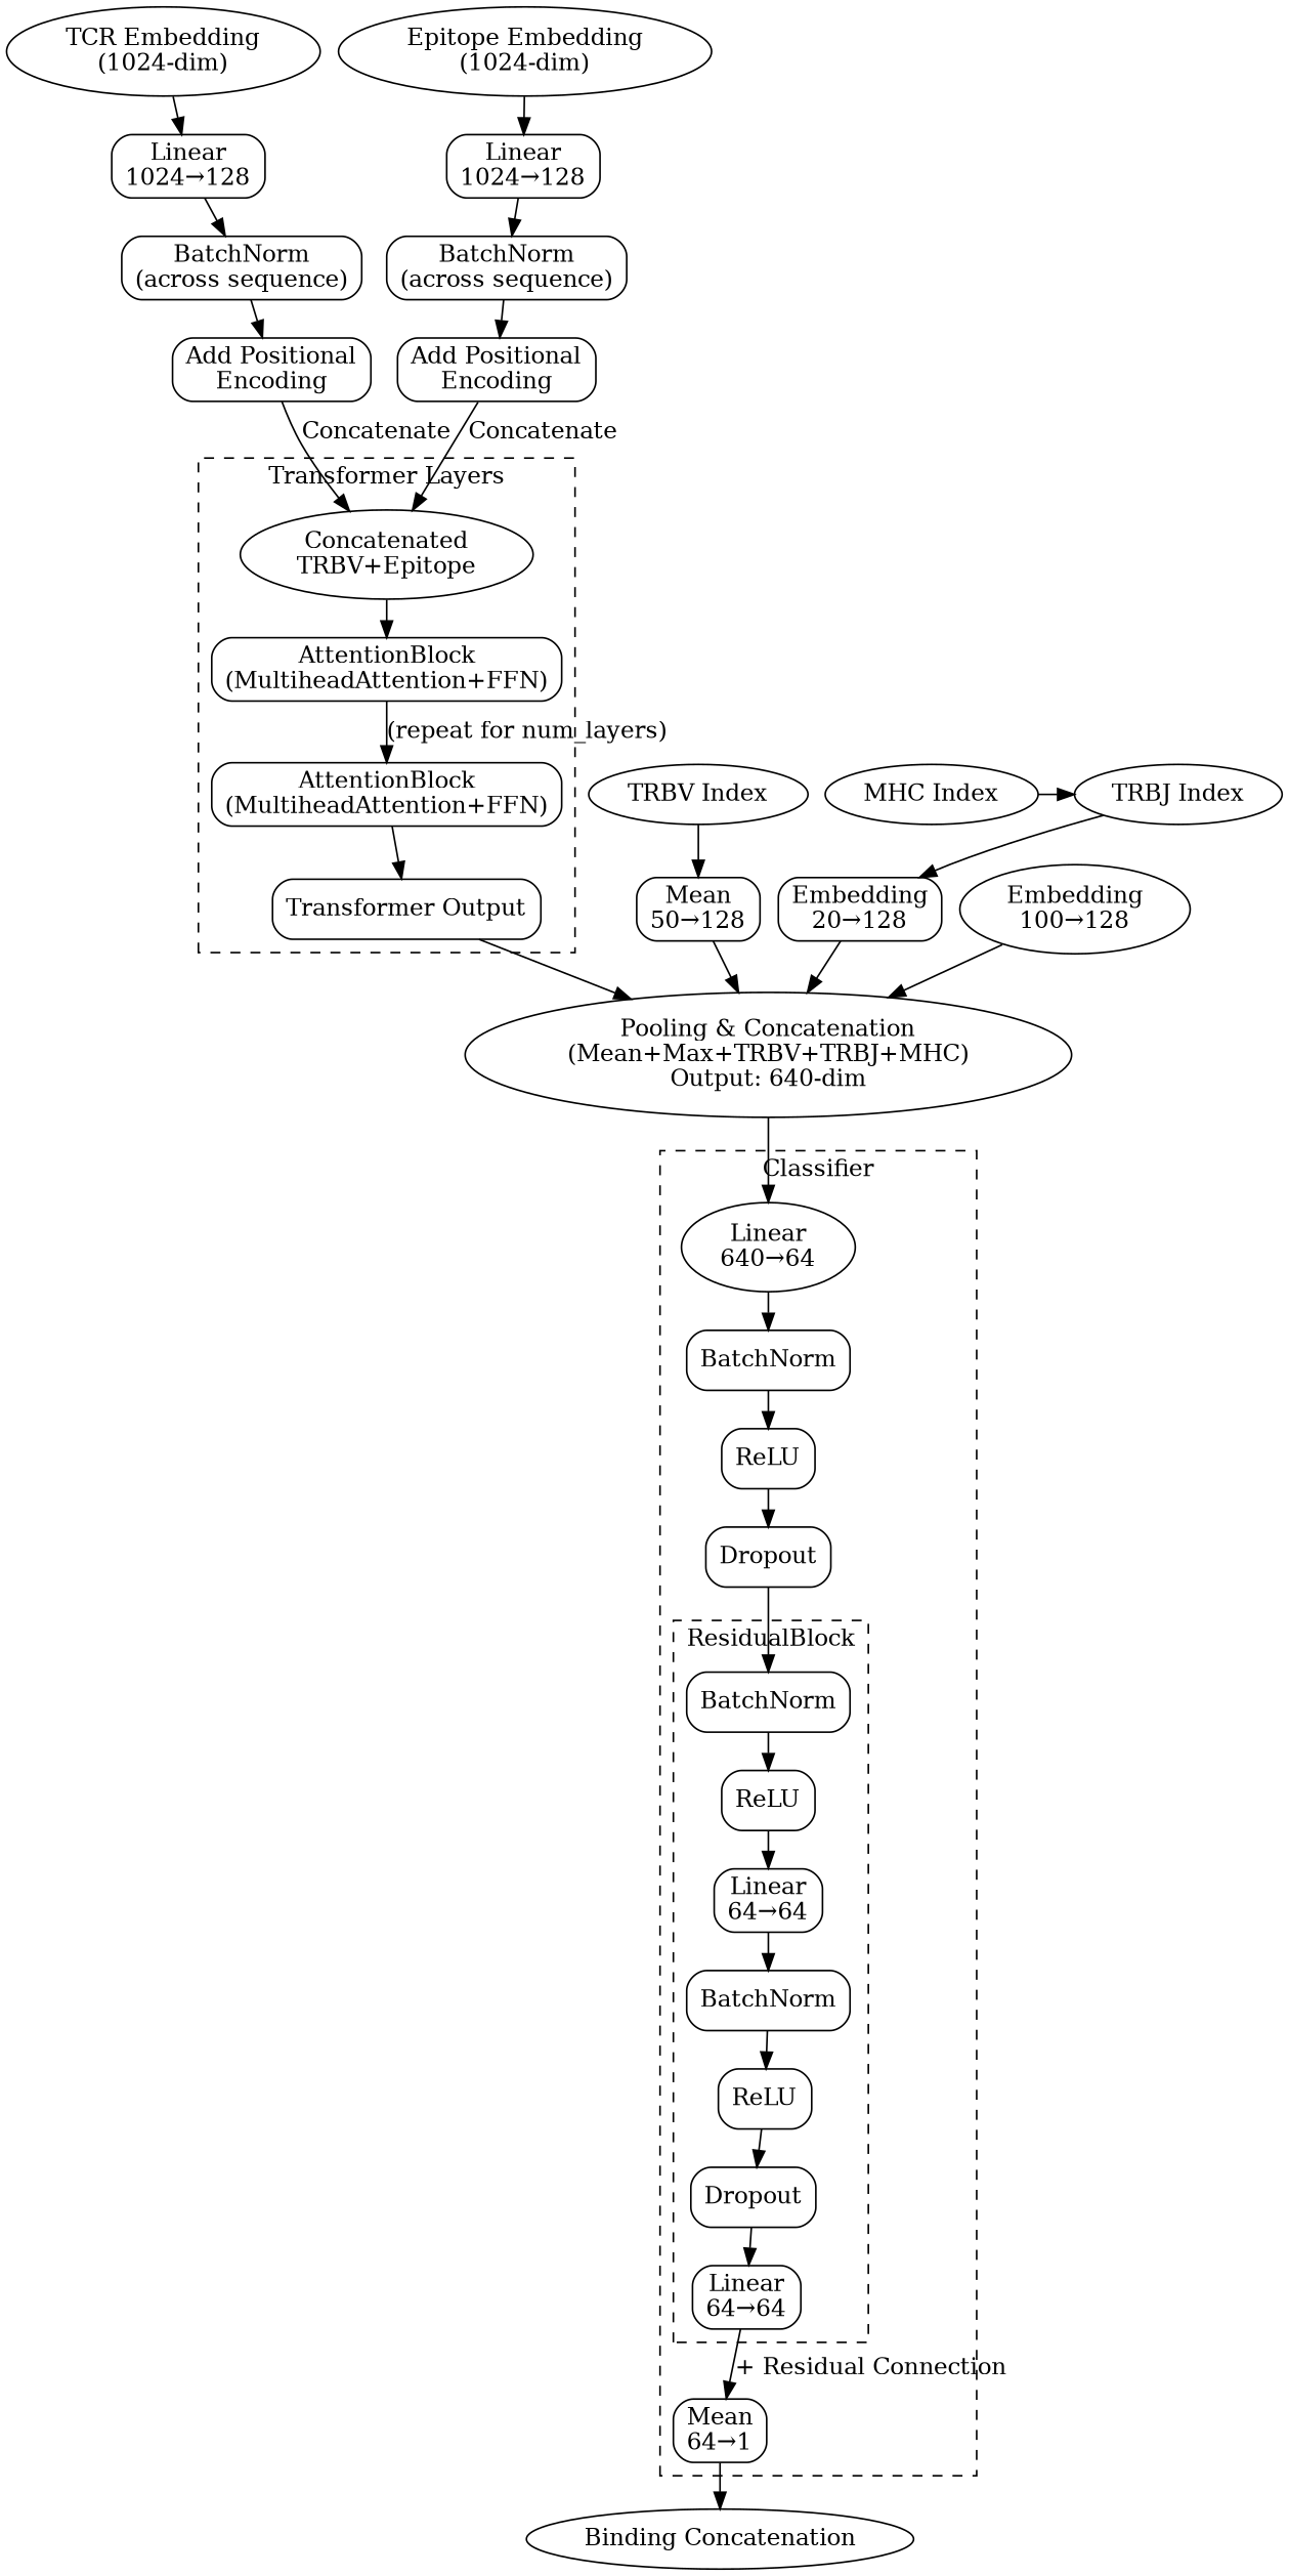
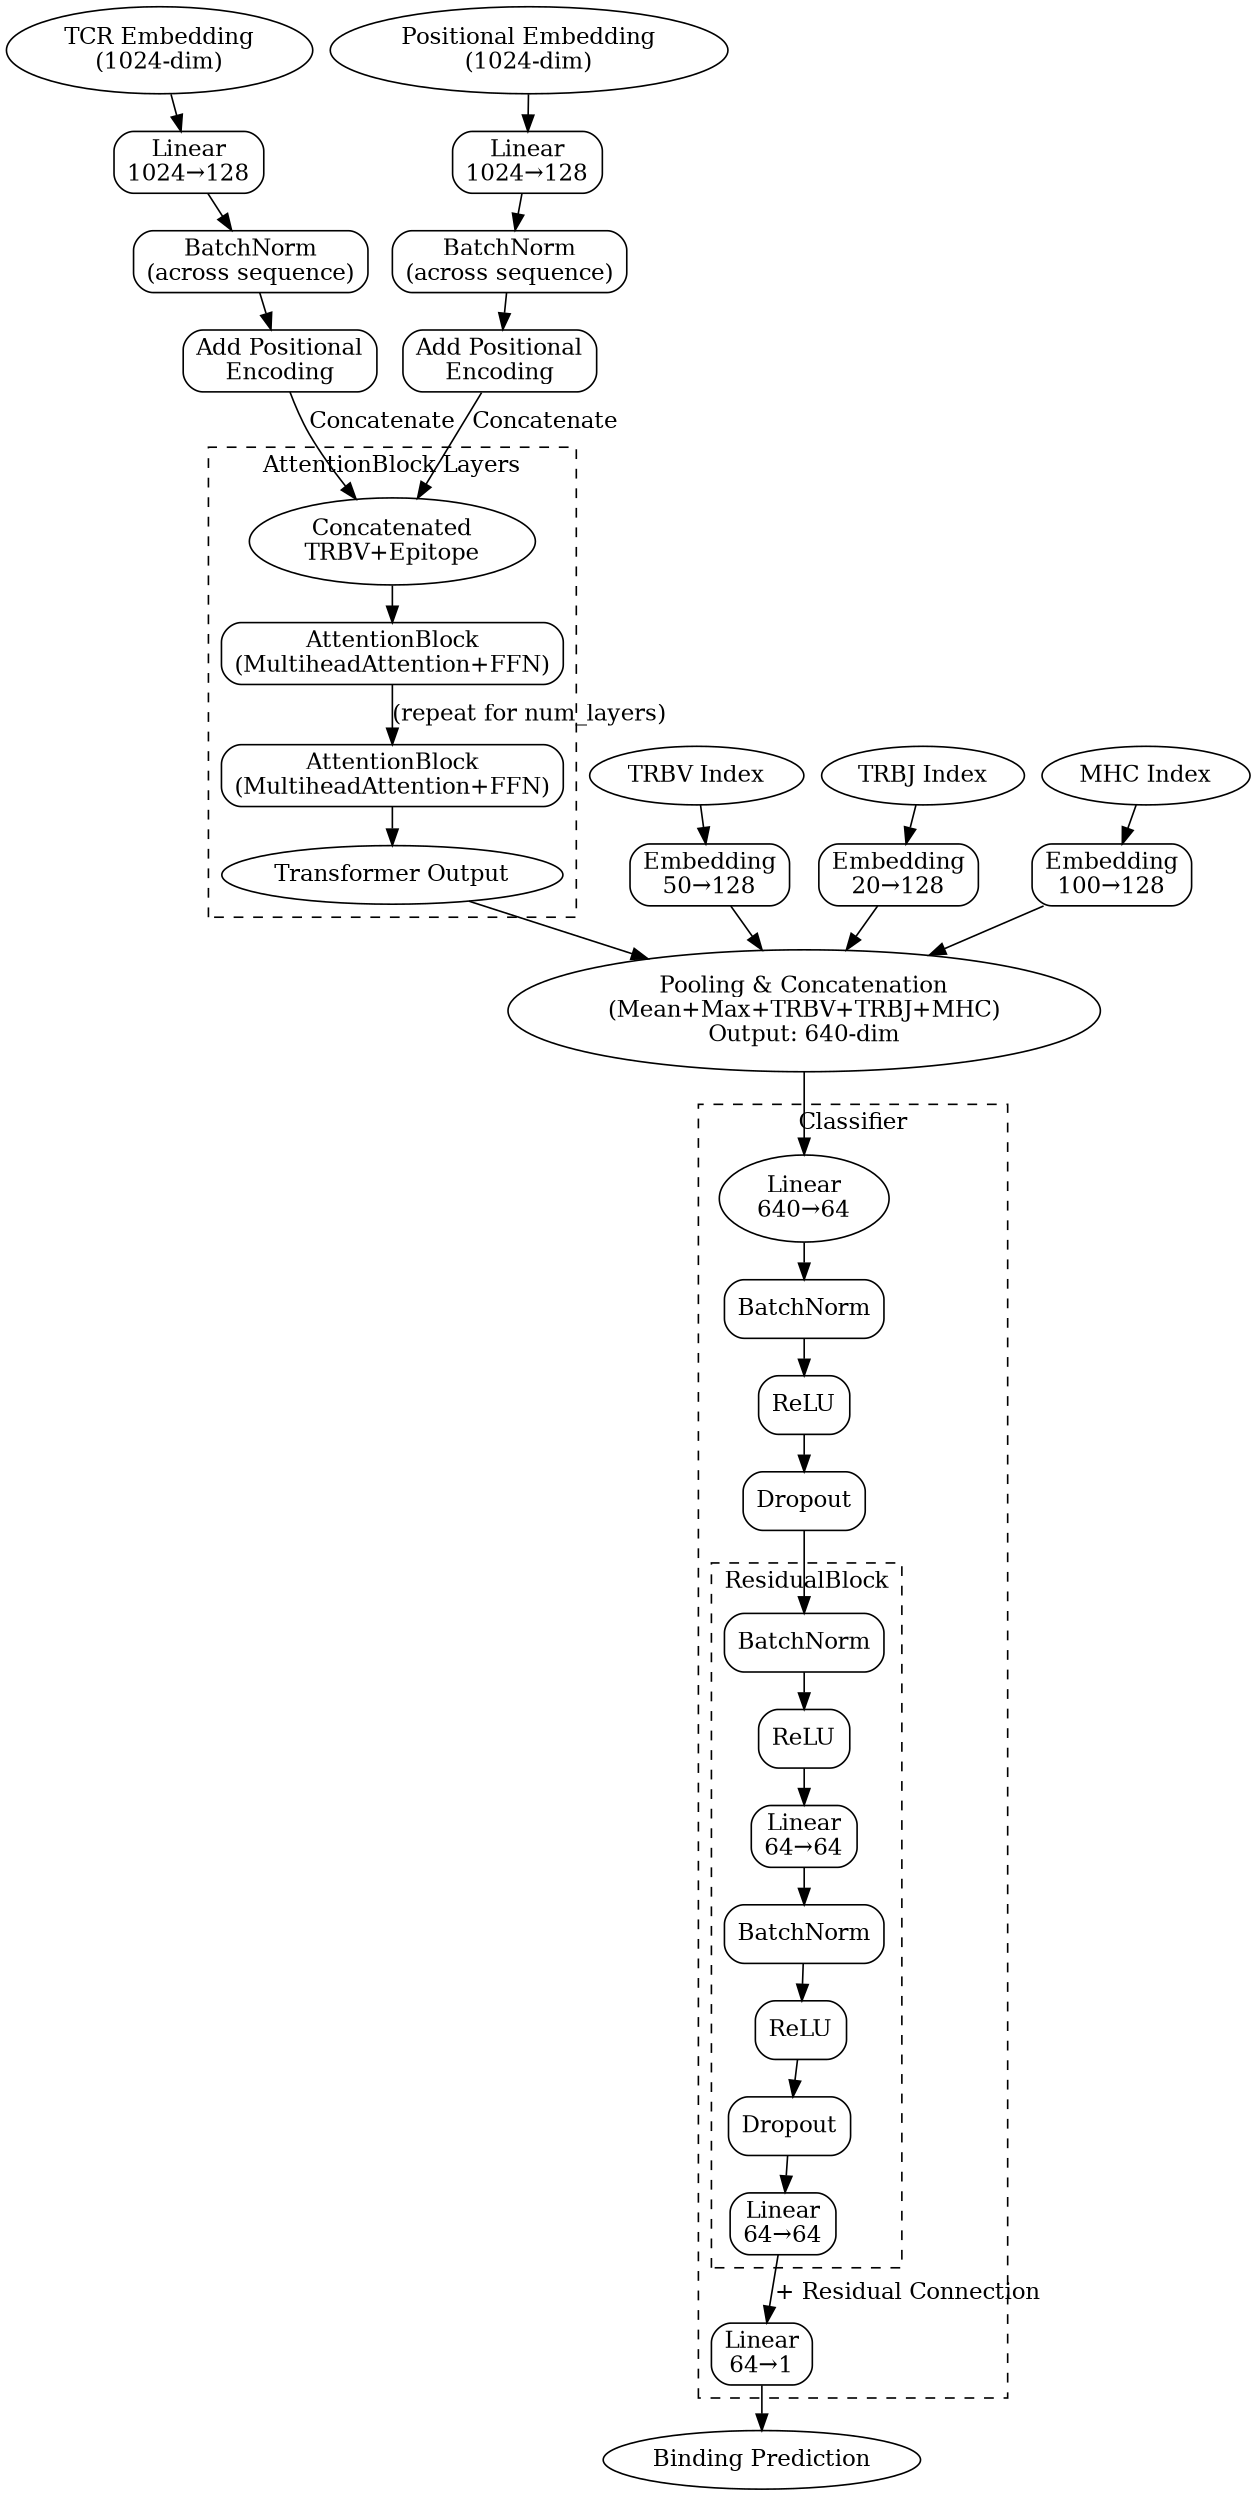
  digraph {
    nodesep=0.15
    rankdir=TB
    ranksep=0.3
    node [shape=box style=rounded]
    n1 [label="TCR Embedding\n(1024-dim)" shape=oval]
-   n2 [label="Epitope Embedding\n(1024-dim)" shape=oval]
+   n2 [label="Positional Embedding\n(1024-dim)" shape=oval]
    n3 [label="TRBV Index" shape=oval]
    n4 [label="TRBJ Index" shape=oval]
    n5 [label="MHC Index" shape=oval]
    n6 [label="Linear\n1024→128"]
    n7 [label="Linear\n1024→128"]
-   n8 [label="Mean\n50→128"]
+   n8 [label="Embedding\n50→128"]
    n9 [label="Embedding\n20→128"]
-   n10 [label="Embedding\n100→128" shape=ellipse]
+   n10 [label="Embedding\n100→128"]
    n11 [label="BatchNorm\n(across sequence)"]
    n12 [label="BatchNorm\n(across sequence)"]
    n13 [label="Add Positional\nEncoding"]
    n14 [label="Add Positional\nEncoding"]
    n15 [label="Concatenated\nTRBV+Epitope" shape=ellipse]
    n16 [label="AttentionBlock\n(MultiheadAttention+FFN)"]
    n17 [label="AttentionBlock\n(MultiheadAttention+FFN)"]
-   n18 [label="Transformer Output"]
+   n18 [label="Transformer Output" shape=ellipse]
    n19 [label=BatchNorm]
    n20 [label=ReLU]
    n21 [label="Linear\n64→64"]
    n22 [label=BatchNorm]
    n23 [label=ReLU]
    n24 [label=Dropout]
    n25 [label="Linear\n64→64"]
    n26 [label="Linear\n640→64" shape=ellipse]
    n27 [label=BatchNorm]
    n28 [label=ReLU]
    n29 [label=Dropout]
-   n30 [label="Mean\n64→1"]
+   n30 [label="Linear\n64→1"]
    n31 [label="Pooling & Concatenation\n(Mean+Max+TRBV+TRBJ+MHC)\nOutput: 640-dim" shape=ellipse]
-   n32 [label="Binding Concatenation" shape=oval]
+   n32 [label="Binding Prediction" shape=oval]
    subgraph sub_1 {
      n1
      n2
      n3
      n4
      n5
    }
    subgraph sub_2 {
      rank=same
      n1
      n2
    }
    subgraph sub_3 {
      rank=same
      n3
      n4
      n5
    }
    subgraph sub_4 {
      rank=same
      n6
      n7
    }
    subgraph sub_5 {
      rank=same
      n8
      n9
      n10
    }
    subgraph sub_6 {
      rank=same
      n11
      n12
    }
    subgraph sub_7 {
      rank=same
      n13
      n14
    }
    subgraph cluster_8 {
      label="Embedding Layers"
      style=dashed
    }
    subgraph cluster_9 {
      label=Preprocessing
      style=dashed
    }
    subgraph cluster_10 {
-     label="Transformer Layers"
+     label="AttentionBlock Layers"
      style=dashed
      n15
      n16
      n17
      n18
    }
    subgraph cluster_11 {
      label=Classifier
      style=dashed
      n26
      n27
      n28
      n29
      n30
      subgraph cluster_12 {
        label=ResidualBlock
        style=dashed
        n19
        n20
        n21
        n22
        n23
        n24
        n25
      }
    }
    n1 -> n6
    n2 -> n7
    n3 -> n8
    n4 -> n9
-   n5 -> n4
+   n5 -> n10
    n6 -> n11
    n7 -> n12
    n8 -> n31
    n9 -> n31
    n10 -> n31
    n11 -> n13
    n12 -> n14
    n13 -> n15 [label=Concatenate]
    n14 -> n15 [label=Concatenate]
    n15 -> n16
    n16 -> n17 [label="(repeat for num_layers)"]
    n17 -> n18
    n18 -> n31
    n19 -> n20
    n20 -> n21
    n21 -> n22
    n22 -> n23
    n23 -> n24
    n24 -> n25
    n25 -> n30 [label="+ Residual Connection"]
    n26 -> n27
    n27 -> n28
    n28 -> n29
    n29 -> n19
    n30 -> n32
    n31 -> n26
  }
